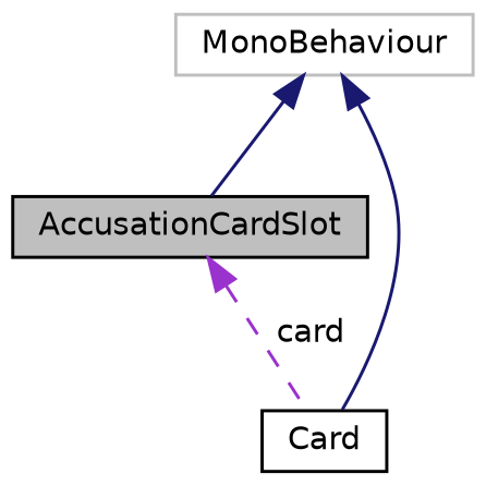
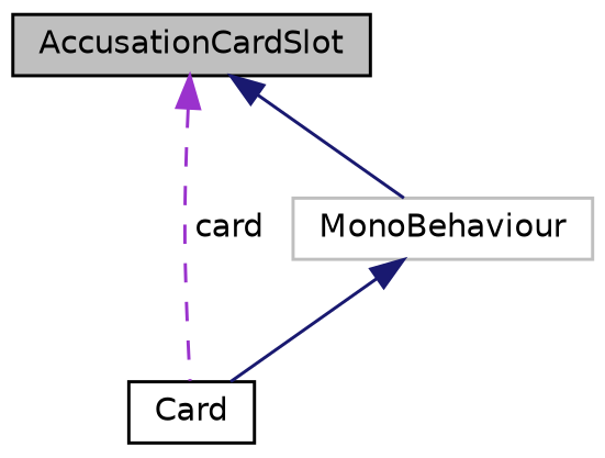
  digraph {
    node [color=black fillcolor=white fontname=Helvetica fontsize=10 shape=record style=filled]
    edge [color=midnightblue dir=back fontname=Helvetica fontsize=10 labelfontname=Helvetica labelfontsize=10 style=solid]
    n1 [fillcolor=grey75 fontcolor=black height=0.2 label=AccusationCardSlot width=0.4]
    n2 [height=0.2 label=Card width=0.4]
    n3 [color=grey75 height=0.2 label=MonoBehaviour width=0.4]
    n1 -> n2 [color=darkorchid3 label=" card" style=dashed]
-   n3 -> n1
+   n1 -> n3
    n3 -> n2
  }
